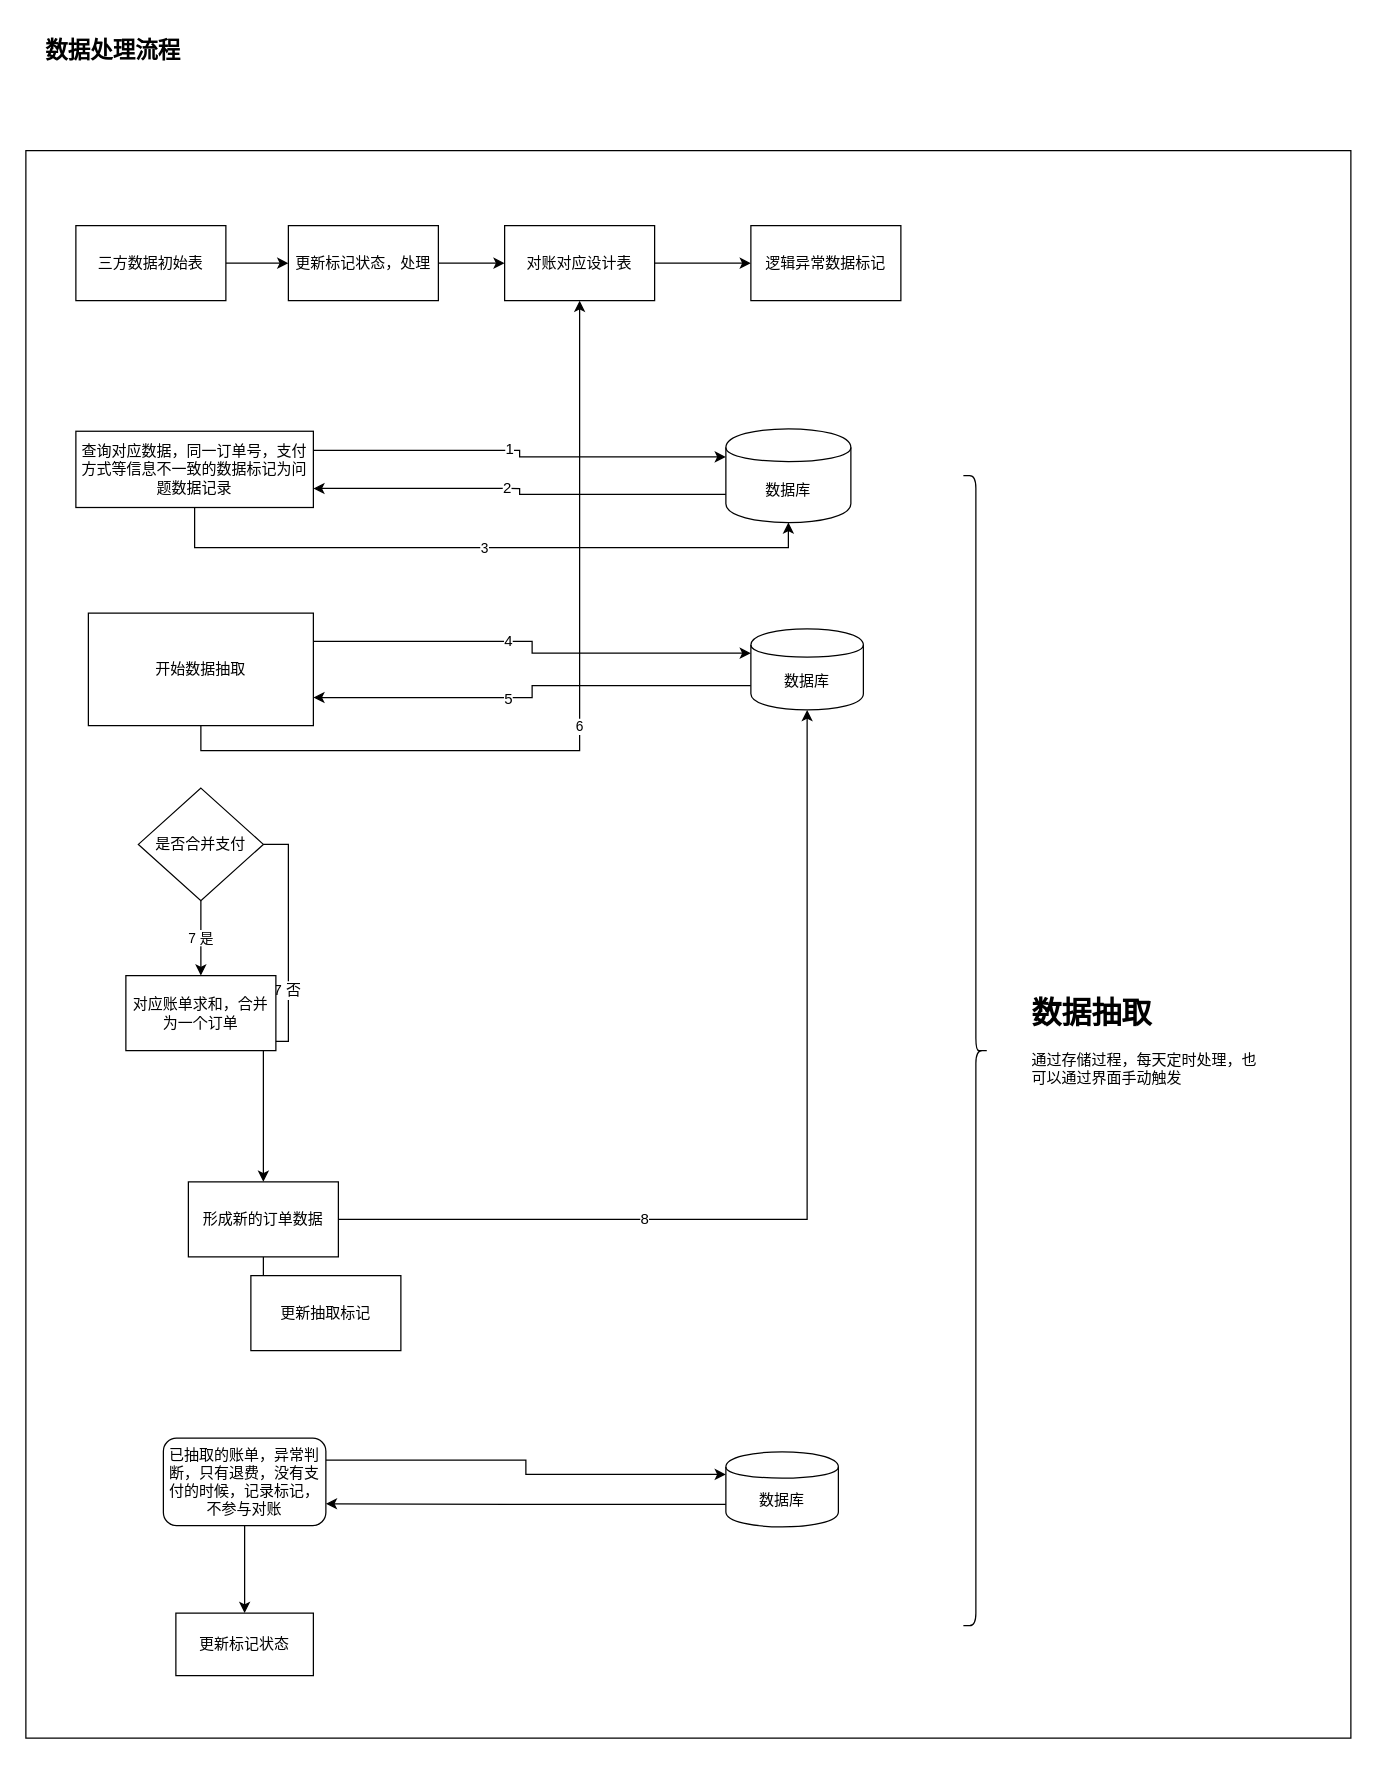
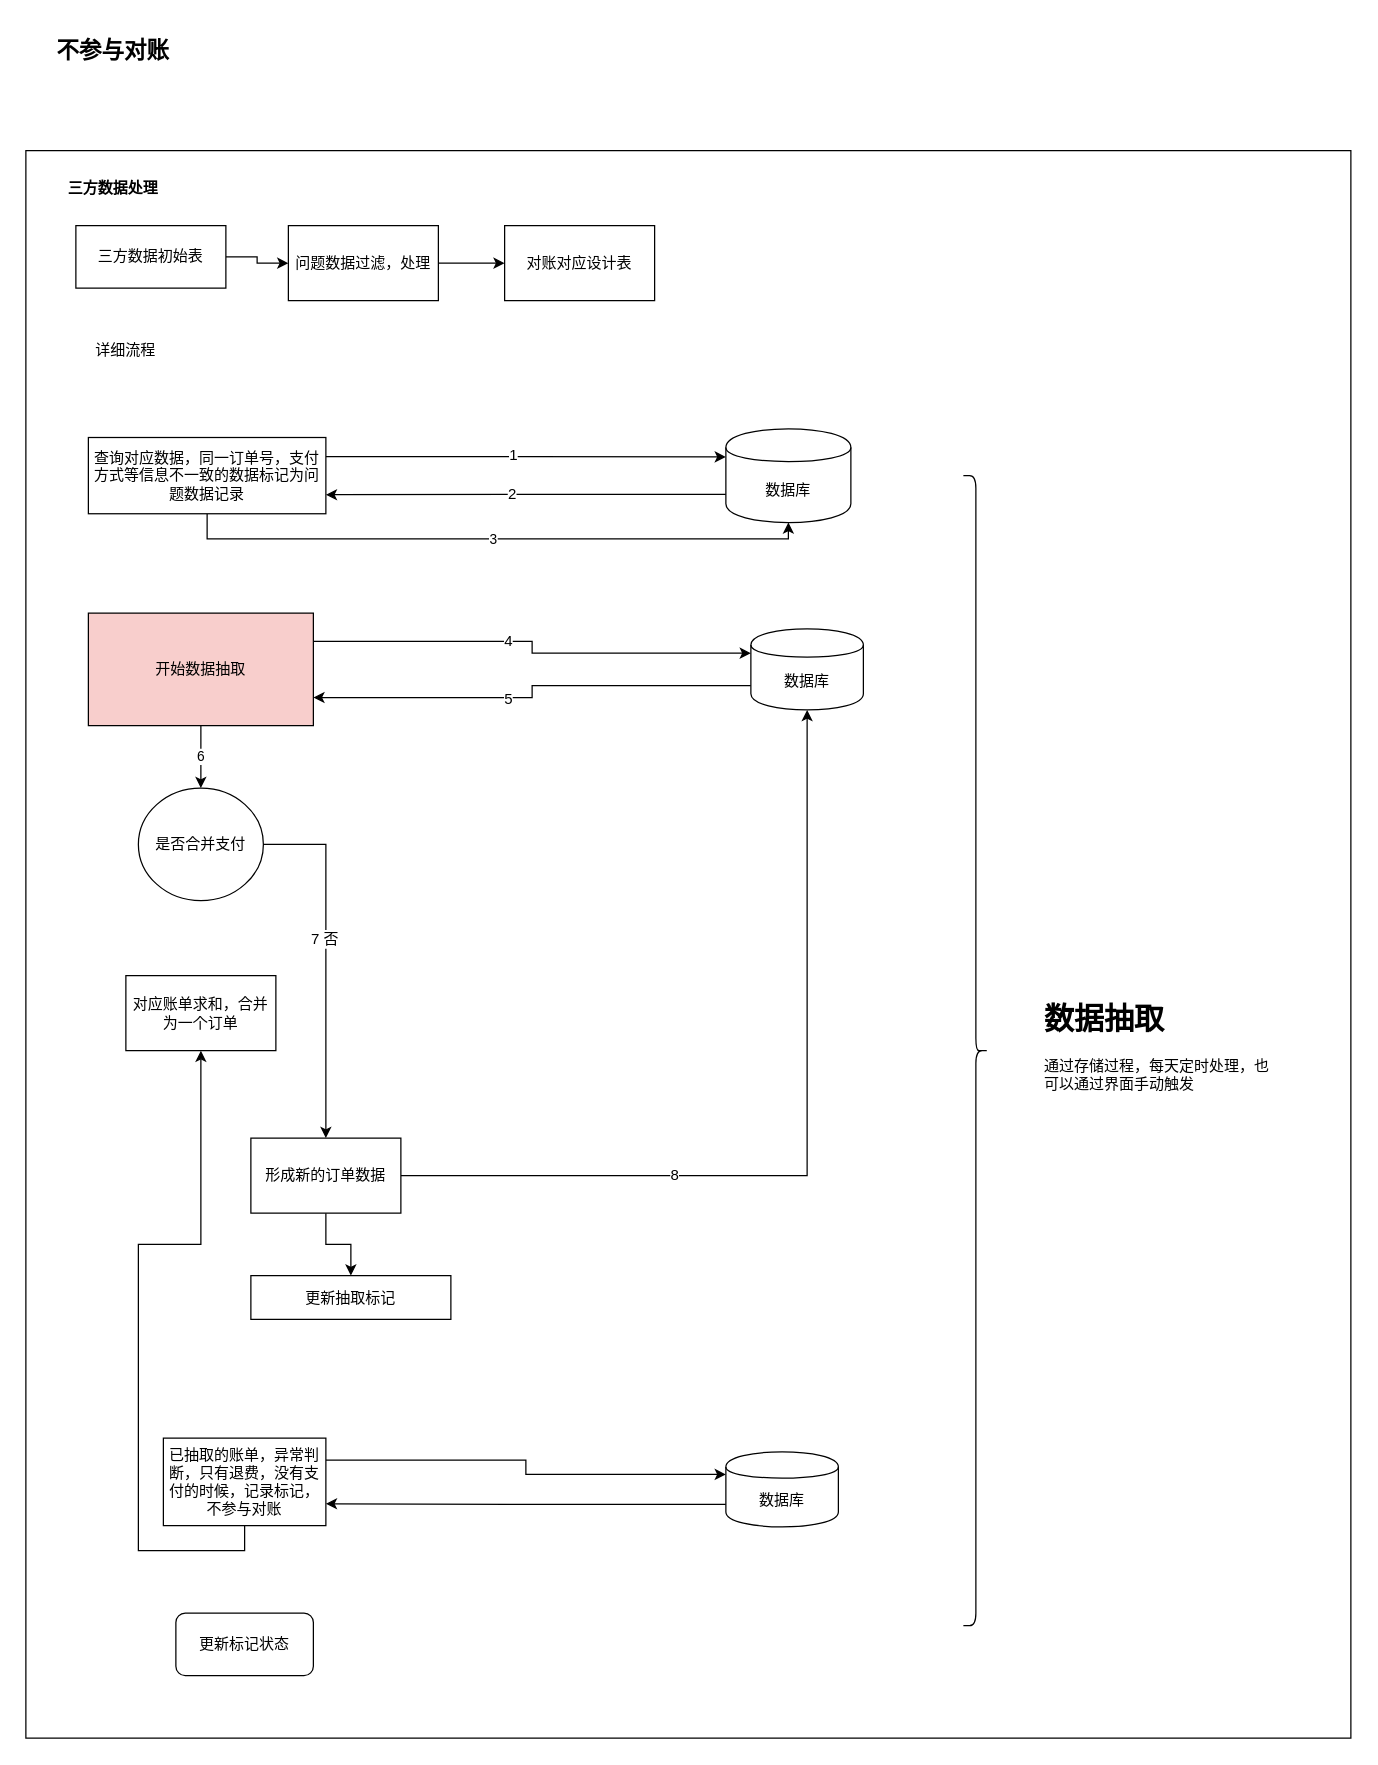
  <mxCell id="0" />
  <mxCell id="1" parent="0" />
  <mxCell id="2" value="" style="rounded=0;whiteSpace=wrap;html=1;" vertex="1" parent="1"><mxGeometry x="20" y="120" width="1060" height="1270" as="geometry" /></mxCell>
- <mxCell id="3" value="&lt;b&gt;&lt;font style=&quot;font-size: 18px&quot;&gt;数据处理流程&lt;/font&gt;&lt;/b&gt;" style="text;html=1;strokeColor=none;fillColor=none;align=center;verticalAlign=middle;whiteSpace=wrap;rounded=0;" parent="1" vertex="1"><mxGeometry x="30" y="20" width="120" height="40" as="geometry" /></mxCell>
+ <mxCell id="3" value="&lt;b&gt;&lt;font style=&quot;font-size: 18px&quot;&gt;不参与对账&lt;/font&gt;&lt;/b&gt;" style="text;html=1;strokeColor=none;fillColor=none;align=center;verticalAlign=middle;whiteSpace=wrap;rounded=0;" parent="1" vertex="1"><mxGeometry x="30" y="20" width="120" height="40" as="geometry" /></mxCell>
+ <mxCell id="4" value="&lt;b&gt;三方数据处理&lt;/b&gt;" style="text;html=1;strokeColor=none;fillColor=none;align=center;verticalAlign=middle;whiteSpace=wrap;rounded=0;" vertex="1" parent="1"><mxGeometry x="30" y="130" width="120" height="40" as="geometry" /></mxCell>
  <mxCell id="5" style="edgeStyle=orthogonalEdgeStyle;rounded=0;orthogonalLoop=1;jettySize=auto;html=1;exitX=1;exitY=0.5;exitDx=0;exitDy=0;" edge="1" parent="1" source="6" target="8"><mxGeometry relative="1" as="geometry" /></mxCell>
- <mxCell id="6" value="三方数据初始表" style="rounded=0;whiteSpace=wrap;html=1;" vertex="1" parent="1"><mxGeometry x="60" y="180" width="120" height="60" as="geometry" /></mxCell>
+ <mxCell id="6" value="三方数据初始表" style="rounded=0;whiteSpace=wrap;html=1;" vertex="1" parent="1"><mxGeometry x="60" y="180" width="120" height="50" as="geometry" /></mxCell>
  <mxCell id="7" style="edgeStyle=orthogonalEdgeStyle;rounded=0;orthogonalLoop=1;jettySize=auto;html=1;exitX=1;exitY=0.5;exitDx=0;exitDy=0;" edge="1" parent="1" source="8" target="10"><mxGeometry relative="1" as="geometry" /></mxCell>
- <mxCell id="8" value="更新标记状态，处理" style="rounded=0;whiteSpace=wrap;html=1;" vertex="1" parent="1"><mxGeometry x="230" y="180" width="120" height="60" as="geometry" /></mxCell>
- <mxCell id="9" style="edgeStyle=orthogonalEdgeStyle;rounded=0;orthogonalLoop=1;jettySize=auto;html=1;exitX=1;exitY=0.5;exitDx=0;exitDy=0;entryX=0;entryY=0.5;entryDx=0;entryDy=0;" edge="1" parent="1" source="10" target="11"><mxGeometry relative="1" as="geometry" /></mxCell>
+ <mxCell id="8" value="问题数据过滤，处理" style="rounded=0;whiteSpace=wrap;html=1;" vertex="1" parent="1"><mxGeometry x="230" y="180" width="120" height="60" as="geometry" /></mxCell>
  <mxCell id="10" value="对账对应设计表" style="rounded=0;whiteSpace=wrap;html=1;" vertex="1" parent="1"><mxGeometry x="403" y="180" width="120" height="60" as="geometry" /></mxCell>
- <mxCell id="11" value="逻辑异常数据标记" style="rounded=0;whiteSpace=wrap;html=1;" vertex="1" parent="1"><mxGeometry x="600" y="180" width="120" height="60" as="geometry" /></mxCell>
+ <mxCell id="12" value="详细流程" style="text;html=1;strokeColor=none;fillColor=none;align=center;verticalAlign=middle;whiteSpace=wrap;rounded=0;" vertex="1" parent="1"><mxGeometry x="50" y="270" width="100" height="20" as="geometry" /></mxCell>
  <mxCell id="13" style="edgeStyle=orthogonalEdgeStyle;rounded=0;orthogonalLoop=1;jettySize=auto;html=1;exitX=1;exitY=0.25;exitDx=0;exitDy=0;entryX=0;entryY=0.3;entryDx=0;entryDy=0;" edge="1" parent="1" source="16" target="19"><mxGeometry relative="1" as="geometry" /></mxCell>
  <mxCell id="14" value="1" style="text;html=1;resizable=0;points=[];align=center;verticalAlign=middle;labelBackgroundColor=#ffffff;" vertex="1" connectable="0" parent="13"><mxGeometry x="-0.069" y="1" relative="1" as="geometry"><mxPoint as="offset" /></mxGeometry></mxCell>
  <mxCell id="15" value="3" style="edgeStyle=orthogonalEdgeStyle;rounded=0;orthogonalLoop=1;jettySize=auto;html=1;exitX=0.5;exitY=1;exitDx=0;exitDy=0;entryX=0.5;entryY=1;entryDx=0;entryDy=0;" edge="1" parent="1" source="16" target="19"><mxGeometry relative="1" as="geometry" /></mxCell>
- <mxCell id="16" value="查询对应数据，同一订单号，支付方式等信息不一致的数据标记为问题数据记录" style="rounded=0;whiteSpace=wrap;html=1;" vertex="1" parent="1"><mxGeometry x="60" y="344.5" width="190" height="61" as="geometry" /></mxCell>
+ <mxCell id="16" value="查询对应数据，同一订单号，支付方式等信息不一致的数据标记为问题数据记录" style="rounded=0;whiteSpace=wrap;html=1;" vertex="1" parent="1"><mxGeometry x="70" y="349.5" width="190" height="61" as="geometry" /></mxCell>
  <mxCell id="17" style="edgeStyle=orthogonalEdgeStyle;rounded=0;orthogonalLoop=1;jettySize=auto;html=1;exitX=0;exitY=0.7;exitDx=0;exitDy=0;entryX=1;entryY=0.75;entryDx=0;entryDy=0;" edge="1" parent="1" source="19" target="16"><mxGeometry relative="1" as="geometry" /></mxCell>
  <mxCell id="18" value="2" style="text;html=1;resizable=0;points=[];align=center;verticalAlign=middle;labelBackgroundColor=#ffffff;" vertex="1" connectable="0" parent="17"><mxGeometry x="0.073" y="-1" relative="1" as="geometry"><mxPoint as="offset" /></mxGeometry></mxCell>
  <mxCell id="19" value="数据库" style="shape=cylinder;whiteSpace=wrap;html=1;boundedLbl=1;backgroundOutline=1;" vertex="1" parent="1"><mxGeometry x="580" y="342.5" width="100" height="75" as="geometry" /></mxCell>
  <mxCell id="20" style="edgeStyle=orthogonalEdgeStyle;rounded=0;orthogonalLoop=1;jettySize=auto;html=1;exitX=0;exitY=0.7;exitDx=0;exitDy=0;entryX=1;entryY=0.75;entryDx=0;entryDy=0;" edge="1" parent="1" source="22" target="26"><mxGeometry relative="1" as="geometry" /></mxCell>
  <mxCell id="21" value="5" style="text;html=1;resizable=0;points=[];align=center;verticalAlign=middle;labelBackgroundColor=#ffffff;" vertex="1" connectable="0" parent="20"><mxGeometry x="0.136" y="1" relative="1" as="geometry"><mxPoint as="offset" /></mxGeometry></mxCell>
  <mxCell id="22" value="数据库" style="shape=cylinder;whiteSpace=wrap;html=1;boundedLbl=1;backgroundOutline=1;" vertex="1" parent="1"><mxGeometry x="600" y="502.5" width="90" height="65" as="geometry" /></mxCell>
  <mxCell id="23" style="edgeStyle=orthogonalEdgeStyle;rounded=0;orthogonalLoop=1;jettySize=auto;html=1;exitX=1;exitY=0.25;exitDx=0;exitDy=0;entryX=0;entryY=0.3;entryDx=0;entryDy=0;" edge="1" parent="1" source="26" target="22"><mxGeometry relative="1" as="geometry" /></mxCell>
  <mxCell id="24" value="4" style="text;html=1;resizable=0;points=[];align=center;verticalAlign=middle;labelBackgroundColor=#ffffff;" vertex="1" connectable="0" parent="23"><mxGeometry x="-0.139" relative="1" as="geometry"><mxPoint as="offset" /></mxGeometry></mxCell>
- <mxCell id="25" value="6" style="edgeStyle=orthogonalEdgeStyle;rounded=0;orthogonalLoop=1;jettySize=auto;html=1;exitX=0.5;exitY=1;exitDx=0;exitDy=0;" edge="1" parent="1" source="26" target="10"><mxGeometry relative="1" as="geometry" /></mxCell>
- <mxCell id="26" value="开始数据抽取" style="rounded=0;whiteSpace=wrap;html=1;" vertex="1" parent="1"><mxGeometry x="70" y="490" width="180" height="90" as="geometry" /></mxCell>
- <mxCell id="27" value="7 是" style="edgeStyle=orthogonalEdgeStyle;rounded=0;orthogonalLoop=1;jettySize=auto;html=1;exitX=0.5;exitY=1;exitDx=0;exitDy=0;entryX=0.5;entryY=0;entryDx=0;entryDy=0;" edge="1" parent="1" source="30" target="31"><mxGeometry relative="1" as="geometry" /></mxCell>
+ <mxCell id="25" value="6" style="edgeStyle=orthogonalEdgeStyle;rounded=0;orthogonalLoop=1;jettySize=auto;html=1;exitX=0.5;exitY=1;exitDx=0;exitDy=0;" edge="1" parent="1" source="26" target="30"><mxGeometry relative="1" as="geometry" /></mxCell>
+ <mxCell id="26" value="开始数据抽取" style="rounded=0;whiteSpace=wrap;html=1;fillColor=#f8cecc;" vertex="1" parent="1"><mxGeometry x="70" y="490" width="180" height="90" as="geometry" /></mxCell>
  <mxCell id="28" style="edgeStyle=orthogonalEdgeStyle;rounded=0;orthogonalLoop=1;jettySize=auto;html=1;exitX=1;exitY=0.5;exitDx=0;exitDy=0;" edge="1" parent="1" source="30" target="35"><mxGeometry relative="1" as="geometry" /></mxCell>
  <mxCell id="29" value="7 否" style="text;html=1;resizable=0;points=[];align=center;verticalAlign=middle;labelBackgroundColor=#ffffff;" vertex="1" connectable="0" parent="28"><mxGeometry x="-0.123" y="-2" relative="1" as="geometry"><mxPoint as="offset" /></mxGeometry></mxCell>
- <mxCell id="30" value="是否合并支付" style="rhombus;whiteSpace=wrap;html=1;" vertex="1" parent="1"><mxGeometry x="110" y="630" width="100" height="90" as="geometry" /></mxCell>
+ <mxCell id="30" value="是否合并支付" style="ellipse;whiteSpace=wrap;html=1;" vertex="1" parent="1"><mxGeometry x="110" y="630" width="100" height="90" as="geometry" /></mxCell>
  <mxCell id="31" value="对应账单求和，合并为一个订单" style="rounded=0;whiteSpace=wrap;html=1;" vertex="1" parent="1"><mxGeometry x="100" y="780" width="120" height="60" as="geometry" /></mxCell>
  <mxCell id="32" style="edgeStyle=orthogonalEdgeStyle;rounded=0;orthogonalLoop=1;jettySize=auto;html=1;exitX=1;exitY=0.5;exitDx=0;exitDy=0;entryX=0.5;entryY=1;entryDx=0;entryDy=0;" edge="1" parent="1" source="35" target="22"><mxGeometry relative="1" as="geometry" /></mxCell>
  <mxCell id="33" value="8" style="text;html=1;resizable=0;points=[];align=center;verticalAlign=middle;labelBackgroundColor=#ffffff;" vertex="1" connectable="0" parent="32"><mxGeometry x="-0.376" y="1" relative="1" as="geometry"><mxPoint as="offset" /></mxGeometry></mxCell>
  <mxCell id="34" style="edgeStyle=orthogonalEdgeStyle;rounded=0;orthogonalLoop=1;jettySize=auto;html=1;exitX=0.5;exitY=1;exitDx=0;exitDy=0;" edge="1" parent="1" source="35" target="36"><mxGeometry relative="1" as="geometry" /></mxCell>
- <mxCell id="35" value="形成新的订单数据" style="rounded=0;whiteSpace=wrap;html=1;" vertex="1" parent="1"><mxGeometry x="150" y="945" width="120" height="60" as="geometry" /></mxCell>
- <mxCell id="36" value="更新抽取标记" style="rounded=0;whiteSpace=wrap;html=1;" vertex="1" parent="1"><mxGeometry x="200" y="1020" width="120" height="60" as="geometry" /></mxCell>
+ <mxCell id="35" value="形成新的订单数据" style="rounded=0;whiteSpace=wrap;html=1;" vertex="1" parent="1"><mxGeometry x="200" y="910" width="120" height="60" as="geometry" /></mxCell>
+ <mxCell id="36" value="更新抽取标记" style="rounded=0;whiteSpace=wrap;html=1;" vertex="1" parent="1"><mxGeometry x="200" y="1020" width="160" height="35" as="geometry" /></mxCell>
  <mxCell id="37" style="edgeStyle=orthogonalEdgeStyle;rounded=0;orthogonalLoop=1;jettySize=auto;html=1;exitX=1;exitY=0.25;exitDx=0;exitDy=0;entryX=0;entryY=0.3;entryDx=0;entryDy=0;" edge="1" parent="1" source="39" target="41"><mxGeometry relative="1" as="geometry" /></mxCell>
- <mxCell id="38" style="edgeStyle=orthogonalEdgeStyle;rounded=0;orthogonalLoop=1;jettySize=auto;html=1;exitX=0.5;exitY=1;exitDx=0;exitDy=0;entryX=0.5;entryY=0;entryDx=0;entryDy=0;" edge="1" parent="1" source="39" target="42"><mxGeometry relative="1" as="geometry" /></mxCell>
- <mxCell id="39" value="已抽取的账单，异常判断，只有退费，没有支付的时候，记录标记，不参与对账" style="whiteSpace=wrap;html=1;rounded=1;" vertex="1" parent="1"><mxGeometry x="130" y="1150" width="130" height="70" as="geometry" /></mxCell>
+ <mxCell id="38" style="edgeStyle=orthogonalEdgeStyle;rounded=0;orthogonalLoop=1;jettySize=auto;html=1;exitX=0.5;exitY=1;exitDx=0;exitDy=0;" edge="1" parent="1" source="39" target="31"><mxGeometry relative="1" as="geometry" /></mxCell>
+ <mxCell id="39" value="已抽取的账单，异常判断，只有退费，没有支付的时候，记录标记，不参与对账" style="rounded=0;whiteSpace=wrap;html=1;" vertex="1" parent="1"><mxGeometry x="130" y="1150" width="130" height="70" as="geometry" /></mxCell>
  <mxCell id="40" style="edgeStyle=orthogonalEdgeStyle;rounded=0;orthogonalLoop=1;jettySize=auto;html=1;exitX=0;exitY=0.7;exitDx=0;exitDy=0;entryX=1;entryY=0.75;entryDx=0;entryDy=0;" edge="1" parent="1" source="41" target="39"><mxGeometry relative="1" as="geometry" /></mxCell>
  <mxCell id="41" value="数据库" style="shape=cylinder;whiteSpace=wrap;html=1;boundedLbl=1;backgroundOutline=1;" vertex="1" parent="1"><mxGeometry x="580" y="1161" width="90" height="60" as="geometry" /></mxCell>
- <mxCell id="42" value="更新标记状态" style="rounded=0;whiteSpace=wrap;html=1;" vertex="1" parent="1"><mxGeometry x="140" y="1290" width="110" height="50" as="geometry" /></mxCell>
+ <mxCell id="42" value="更新标记状态" style="whiteSpace=wrap;html=1;rounded=1;" vertex="1" parent="1"><mxGeometry x="140" y="1290" width="110" height="50" as="geometry" /></mxCell>
  <mxCell id="43" value="" style="shape=curlyBracket;whiteSpace=wrap;html=1;rounded=1;direction=west;" vertex="1" parent="1"><mxGeometry x="770" y="380" width="20" height="920" as="geometry" /></mxCell>
- <mxCell id="44" value="&lt;h1&gt;数据抽取&lt;/h1&gt;&lt;p&gt;通过存储过程，每天定时处理，也可以通过界面手动触发&lt;/p&gt;" style="text;html=1;strokeColor=none;fillColor=none;spacing=5;spacingTop=-20;whiteSpace=wrap;overflow=hidden;rounded=0;" vertex="1" parent="1"><mxGeometry x="820" y="790" width="190" height="120" as="geometry" /></mxCell>
+ <mxCell id="44" value="&lt;h1&gt;数据抽取&lt;/h1&gt;&lt;p&gt;通过存储过程，每天定时处理，也可以通过界面手动触发&lt;/p&gt;" style="text;html=1;strokeColor=none;fillColor=none;spacing=5;spacingTop=-20;whiteSpace=wrap;overflow=hidden;rounded=0;" vertex="1" parent="1"><mxGeometry x="830" y="795" width="190" height="120" as="geometry" /></mxCell>
